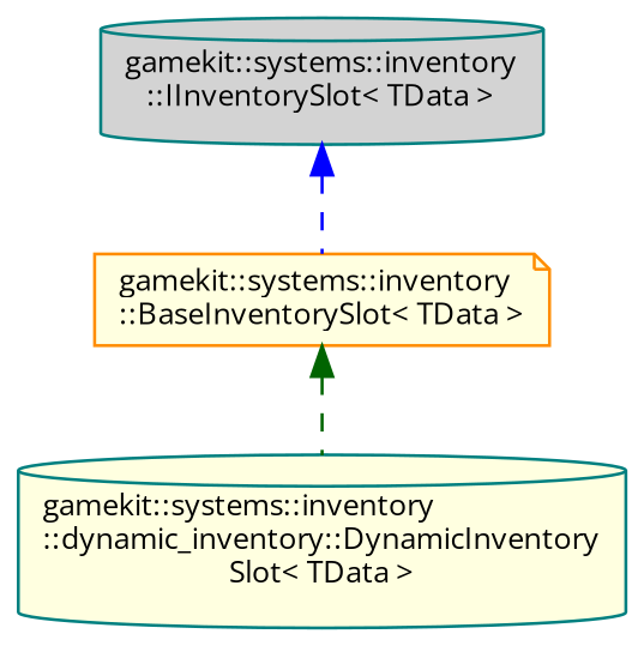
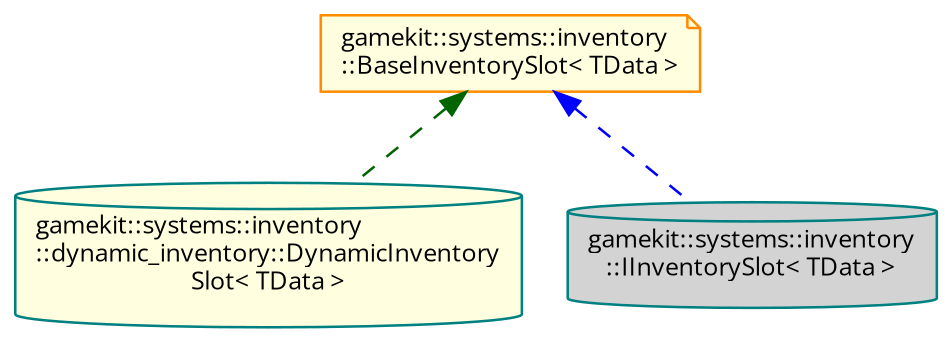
  digraph {
    fontname="Open Sans"
    node [color=teal fillcolor=lightyellow fontname="Open Sans" fontsize=10 shape=cylinder style=filled]
    edge [dir=back fontname="Open Sans" fontsize=10 labelfontname=Helvetica labelfontsize=10 style=dashed]
    n1 [fontcolor=black height=0.2 label="gamekit::systems::inventory\l::dynamic_inventory::DynamicInventory\lSlot\< TData \>" width=0.4]
    n2 [color=darkorange height=0.2 label="gamekit::systems::inventory\l::BaseInventorySlot\< TData \>" shape=note width=0.4]
    n3 [fillcolor=lightgrey height=0.2 label="gamekit::systems::inventory\l::IInventorySlot\< TData \>" width=0.4]
    n2 -> n1 [color=darkgreen]
-   n3 -> n2 [color=blue]
+   n2 -> n3 [color=blue]
  }
